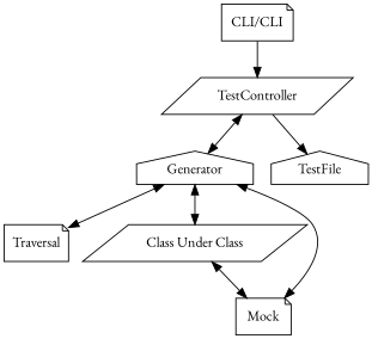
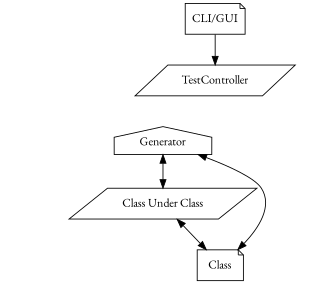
  digraph {
    fontname="EB Garamond"
    node [fontname="EB Garamond" shape=note]
    edge [dir=both fontname="EB Garamond"]
    TestController [shape=parallelogram]
-   "CLI/GUI" [label="CLI/CLI"]
+   "CLI/GUI"
    Generator [shape=house]
-   TestFile [shape=house]
-   Traversal
    n6 [label="Class Under Class" shape=parallelogram]
-   Mock
-   TestController -> Generator
-   TestController -> TestFile [arrowhead=normal dir=""]
+   Mock [label=Class]
    "CLI/GUI" -> TestController [arrowhead=normal dir=""]
-   Generator -> Traversal
    Generator -> n6
    Generator -> Mock
    n6 -> Mock
  }
